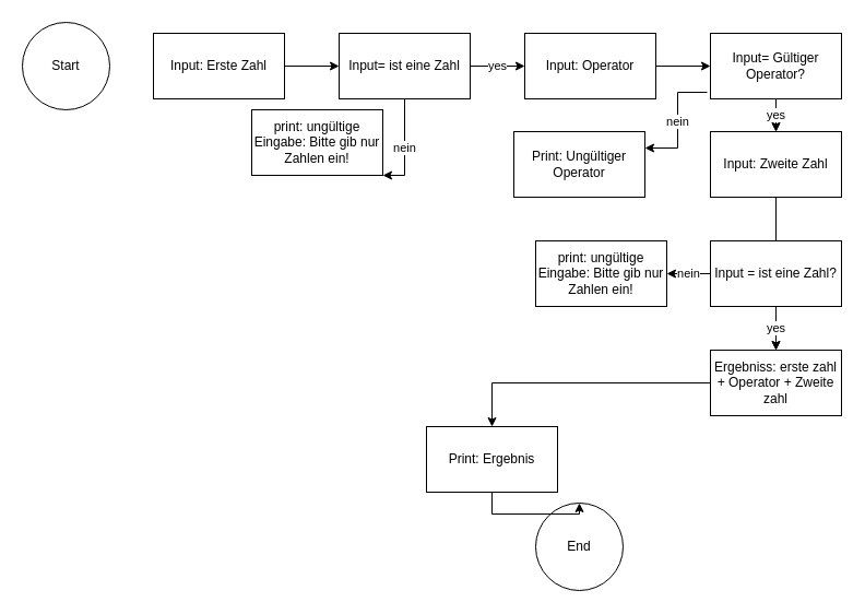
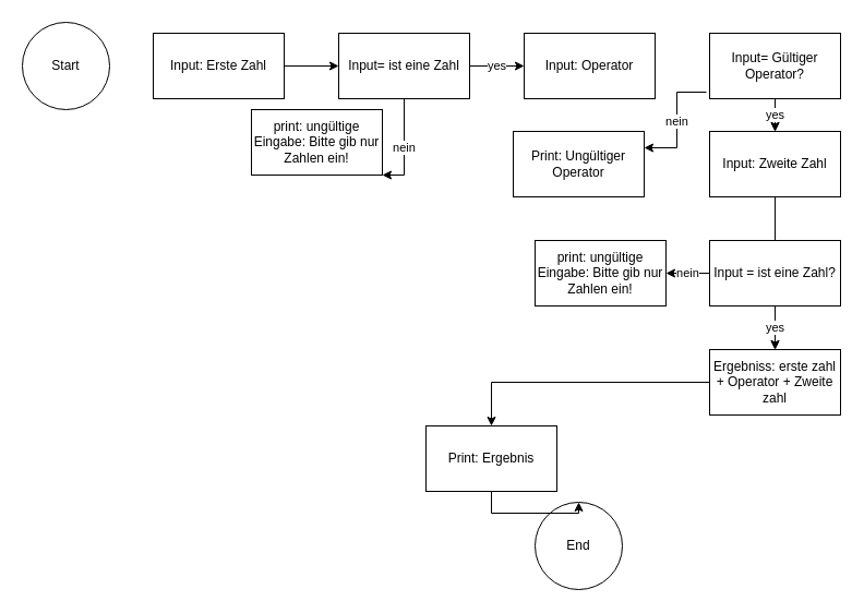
  <mxCell id="0" />
  <mxCell id="1" parent="0" />
  <mxCell id="2" value="Start" style="ellipse;whiteSpace=wrap;html=1;aspect=fixed;" parent="1" vertex="1"><mxGeometry x="20" y="20" width="80" height="80" as="geometry" /></mxCell>
  <mxCell id="3" value="" style="edgeStyle=orthogonalEdgeStyle;rounded=0;orthogonalLoop=1;jettySize=auto;html=1;" parent="1" source="4" target="7" edge="1"><mxGeometry relative="1" as="geometry" /></mxCell>
  <mxCell id="4" value="Input: Erste Zahl" style="rounded=0;whiteSpace=wrap;html=1;" parent="1" vertex="1"><mxGeometry x="140" y="30" width="120" height="60" as="geometry" /></mxCell>
  <mxCell id="5" value="yes" style="edgeStyle=orthogonalEdgeStyle;rounded=0;orthogonalLoop=1;jettySize=auto;html=1;" parent="1" source="7" target="9" edge="1"><mxGeometry relative="1" as="geometry" /></mxCell>
  <mxCell id="6" value="nein" style="edgeStyle=orthogonalEdgeStyle;rounded=0;orthogonalLoop=1;jettySize=auto;html=1;" parent="1" source="7" edge="1"><mxGeometry relative="1" as="geometry"><mxPoint x="350" y="160" as="targetPoint" /><Array as="points"><mxPoint x="370" y="160" /></Array></mxGeometry></mxCell>
  <mxCell id="7" value="Input= ist eine Zahl" style="rounded=0;whiteSpace=wrap;html=1;" parent="1" vertex="1"><mxGeometry x="310" y="30" width="120" height="60" as="geometry" /></mxCell>
- <mxCell id="8" value="" style="edgeStyle=orthogonalEdgeStyle;rounded=0;orthogonalLoop=1;jettySize=auto;html=1;" parent="1" source="9" target="14" edge="1"><mxGeometry relative="1" as="geometry" /></mxCell>
  <mxCell id="9" value="Input: Operator" style="rounded=0;whiteSpace=wrap;html=1;" parent="1" vertex="1"><mxGeometry x="480" y="30" width="120" height="60" as="geometry" /></mxCell>
  <mxCell id="10" value="print: ungültige Eingabe: Bitte gib nur Zahlen ein!" style="rounded=0;whiteSpace=wrap;html=1;" parent="1" vertex="1"><mxGeometry x="230" y="100" width="120" height="60" as="geometry" /></mxCell>
  <mxCell id="11" style="edgeStyle=orthogonalEdgeStyle;rounded=0;orthogonalLoop=1;jettySize=auto;html=1;entryX=0.5;entryY=0;entryDx=0;entryDy=0;" parent="1" source="14" target="17" edge="1"><mxGeometry relative="1" as="geometry" /></mxCell>
  <mxCell id="12" value="nein" style="edgeStyle=orthogonalEdgeStyle;rounded=0;orthogonalLoop=1;jettySize=auto;html=1;entryX=1;entryY=0.25;entryDx=0;entryDy=0;exitX=-0.025;exitY=0.9;exitDx=0;exitDy=0;exitPerimeter=0;" parent="1" source="14" target="15" edge="1"><mxGeometry relative="1" as="geometry" /></mxCell>
  <mxCell id="13" value="yes" style="edgeStyle=orthogonalEdgeStyle;rounded=0;orthogonalLoop=1;jettySize=auto;html=1;" parent="1" source="14" target="17" edge="1"><mxGeometry relative="1" as="geometry" /></mxCell>
  <mxCell id="14" value="Input= Gültiger Operator?" style="rounded=0;whiteSpace=wrap;html=1;" parent="1" vertex="1"><mxGeometry x="650" y="30" width="120" height="60" as="geometry" /></mxCell>
  <mxCell id="15" value="Print: Ungültiger Operator" style="rounded=0;whiteSpace=wrap;html=1;" parent="1" vertex="1"><mxGeometry x="470" y="120" width="120" height="60" as="geometry" /></mxCell>
  <mxCell id="16" value="" style="edgeStyle=orthogonalEdgeStyle;rounded=0;orthogonalLoop=1;jettySize=auto;html=1;endArrow=none;" parent="1" source="17" target="21" edge="1"><mxGeometry relative="1" as="geometry" /></mxCell>
  <mxCell id="17" value="Input: Zweite Zahl" style="rounded=0;whiteSpace=wrap;html=1;" parent="1" vertex="1"><mxGeometry x="650" y="120" width="120" height="60" as="geometry" /></mxCell>
  <mxCell id="18" value="nein" style="edgeStyle=orthogonalEdgeStyle;rounded=0;orthogonalLoop=1;jettySize=auto;html=1;" parent="1" source="21" target="22" edge="1"><mxGeometry relative="1" as="geometry" /></mxCell>
  <mxCell id="19" value="" style="edgeStyle=orthogonalEdgeStyle;rounded=0;orthogonalLoop=1;jettySize=auto;html=1;" parent="1" source="21" target="24" edge="1"><mxGeometry relative="1" as="geometry" /></mxCell>
  <mxCell id="20" value="yes" style="edgeStyle=orthogonalEdgeStyle;rounded=0;orthogonalLoop=1;jettySize=auto;html=1;" parent="1" source="21" target="24" edge="1"><mxGeometry relative="1" as="geometry" /></mxCell>
  <mxCell id="21" value="Input = ist eine Zahl?" style="rounded=0;whiteSpace=wrap;html=1;" parent="1" vertex="1"><mxGeometry x="650" y="220" width="120" height="60" as="geometry" /></mxCell>
  <mxCell id="22" value="&lt;div&gt;&lt;span style=&quot;color: rgb(0, 0, 0); font-family: Helvetica; font-size: 12px; font-style: normal; font-variant-ligatures: normal; font-variant-caps: normal; font-weight: 400; letter-spacing: normal; orphans: 2; text-align: center; text-indent: 0px; text-transform: none; widows: 2; word-spacing: 0px; -webkit-text-stroke-width: 0px; white-space: normal; background-color: rgb(236, 236, 236); text-decoration-thickness: initial; text-decoration-style: initial; text-decoration-color: initial; display: inline !important; float: none;&quot;&gt;&lt;br&gt;&lt;/span&gt;&lt;/div&gt;&lt;span style=&quot;color: rgb(0, 0, 0); font-family: Helvetica; font-size: 12px; font-style: normal; font-variant-ligatures: normal; font-variant-caps: normal; font-weight: 400; letter-spacing: normal; orphans: 2; text-align: center; text-indent: 0px; text-transform: none; widows: 2; word-spacing: 0px; -webkit-text-stroke-width: 0px; white-space: normal; text-decoration-thickness: initial; text-decoration-style: initial; text-decoration-color: initial; float: none; background-color: light-dark(#ffffff, var(--ge-dark-color, #121212)); display: inline !important;&quot;&gt;print: ungültige Eingabe: Bitte gib nur Zahlen ein!&lt;/span&gt;&lt;div&gt;&lt;br&gt;&lt;/div&gt;" style="rounded=0;whiteSpace=wrap;html=1;" parent="1" vertex="1"><mxGeometry x="490" y="220" width="120" height="60" as="geometry" /></mxCell>
  <mxCell id="23" value="" style="edgeStyle=orthogonalEdgeStyle;rounded=0;orthogonalLoop=1;jettySize=auto;html=1;" edge="1" parent="1" source="24" target="27"><mxGeometry relative="1" as="geometry" /></mxCell>
  <mxCell id="24" value="Ergebniss: erste zahl + Operator + Zweite zahl" style="rounded=0;whiteSpace=wrap;html=1;" parent="1" vertex="1"><mxGeometry x="650" y="320" width="120" height="60" as="geometry" /></mxCell>
  <mxCell id="25" value="End" style="ellipse;whiteSpace=wrap;html=1;aspect=fixed;" parent="1" vertex="1"><mxGeometry x="490" y="460" width="80" height="80" as="geometry" /></mxCell>
  <mxCell id="26" value="" style="edgeStyle=orthogonalEdgeStyle;rounded=0;orthogonalLoop=1;jettySize=auto;html=1;" edge="1" parent="1" source="27" target="25"><mxGeometry relative="1" as="geometry" /></mxCell>
  <mxCell id="27" value="Print: Ergebnis" style="rounded=0;whiteSpace=wrap;html=1;" vertex="1" parent="1"><mxGeometry x="390" y="390" width="120" height="60" as="geometry" /></mxCell>
